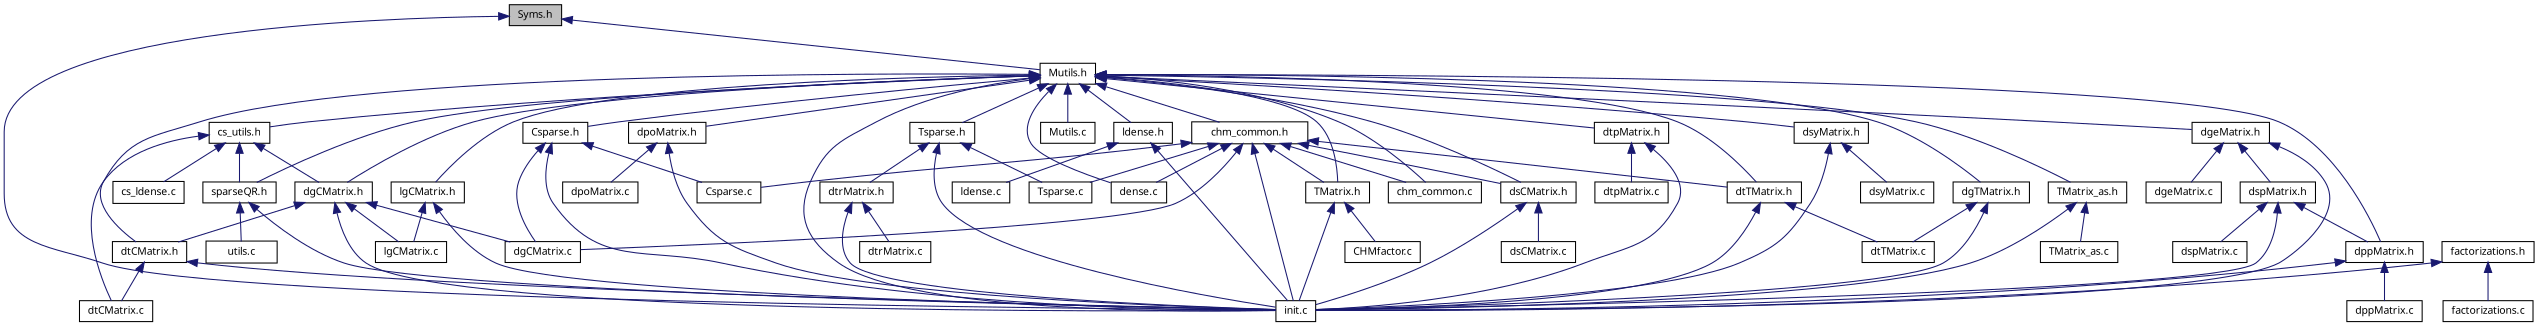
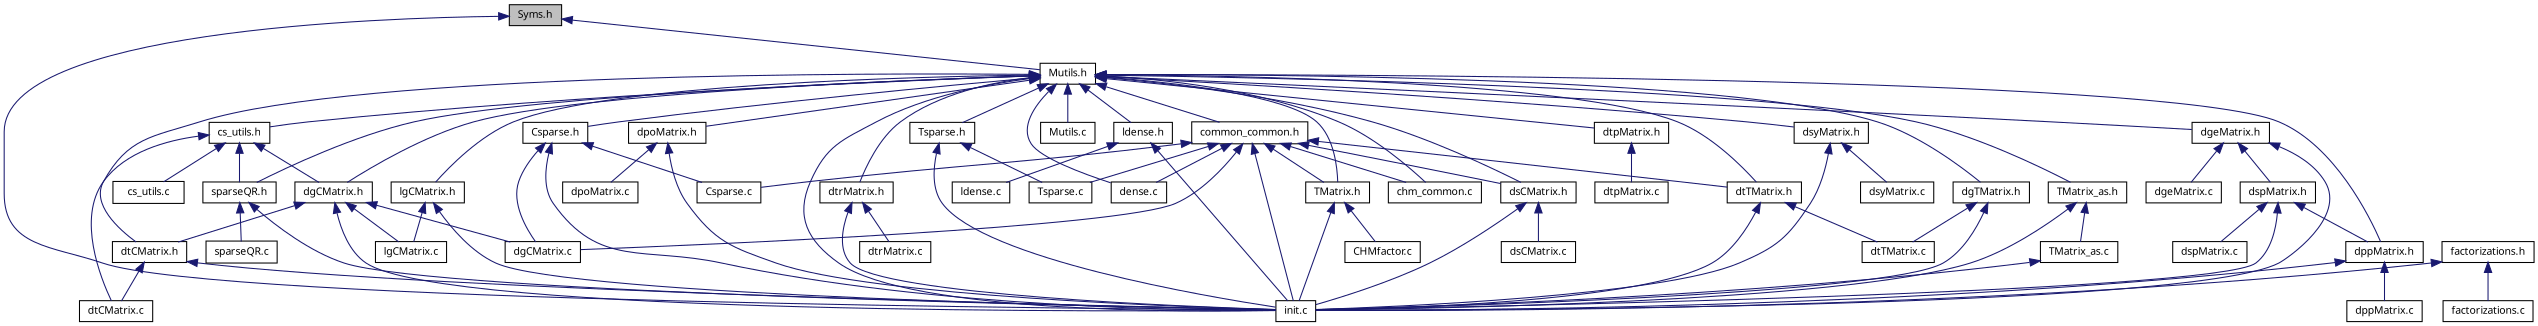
  digraph {
    node [color=black fillcolor=white fontname="FreeSans.ttf" fontsize=10 shape=record style=filled]
    edge [color=midnightblue dir=back fontname="FreeSans.ttf" fontsize=10 labelfontname="FreeSans.ttf" labelfontsize=10 style=solid]
    n1 [fillcolor=grey75 fontcolor=black height=0.2 label="Syms.h" width=0.4]
    n2 [height=0.2 label="Mutils.h" width=0.4]
    n3 [height=0.2 label="init.c" width=0.4]
-   n4 [height=0.2 label="chm_common.h" width=0.4]
+   n4 [height=0.2 label="common_common.h" width=0.4]
    n5 [height=0.2 label="chm_common.c" width=0.4]
    n6 [height=0.2 label="TMatrix.h" width=0.4]
    n7 [height=0.2 label="dense.c" width=0.4]
    n8 [height=0.2 label="dsCMatrix.h" width=0.4]
    n9 [height=0.2 label="dtTMatrix.h" width=0.4]
    n10 [height=0.2 label="cs_utils.h" width=0.4]
    n11 [height=0.2 label="dgCMatrix.h" width=0.4]
    n12 [height=0.2 label="dtCMatrix.h" width=0.4]
    n13 [height=0.2 label="sparseQR.h" width=0.4]
    n14 [height=0.2 label="Csparse.h" width=0.4]
    n15 [height=0.2 label="dgeMatrix.h" width=0.4]
    n16 [height=0.2 label="dppMatrix.h" width=0.4]
    n17 [height=0.2 label="dgTMatrix.h" width=0.4]
    n18 [height=0.2 label="Tsparse.h" width=0.4]
    n19 [height=0.2 label="dpoMatrix.h" width=0.4]
    n20 [height=0.2 label="dsyMatrix.h" width=0.4]
    n21 [height=0.2 label="dtpMatrix.h" width=0.4]
    n22 [height=0.2 label="dtrMatrix.h" width=0.4]
    n23 [height=0.2 label="TMatrix_as.h" width=0.4]
    n24 [height=0.2 label="ldense.h" width=0.4]
    n25 [height=0.2 label="lgCMatrix.h" width=0.4]
    n26 [height=0.2 label="Mutils.c" width=0.4]
    n27 [height=0.2 label="Csparse.c" width=0.4]
    n28 [height=0.2 label="dgCMatrix.c" width=0.4]
    n29 [height=0.2 label="Tsparse.c" width=0.4]
    n30 [height=0.2 label="CHMfactor.c" width=0.4]
    n31 [height=0.2 label="dsCMatrix.c" width=0.4]
    n32 [height=0.2 label="dtTMatrix.c" width=0.4]
-   n33 [height=0.2 label="cs_ldense.c" width=0.4]
+   n33 [height=0.2 label="cs_utils.c" width=0.4]
    n34 [height=0.2 label="dtCMatrix.c" width=0.4]
    n35 [height=0.2 label="lgCMatrix.c" width=0.4]
-   n36 [height=0.2 label="utils.c" width=0.4]
+   n36 [height=0.2 label="sparseQR.c" width=0.4]
    n37 [height=0.2 label="dgeMatrix.c" width=0.4]
    n38 [height=0.2 label="dspMatrix.h" width=0.4]
    n39 [height=0.2 label="dppMatrix.c" width=0.4]
    n40 [height=0.2 label="dpoMatrix.c" width=0.4]
    n41 [height=0.2 label="dsyMatrix.c" width=0.4]
    n42 [height=0.2 label="dtpMatrix.c" width=0.4]
    n43 [height=0.2 label="dtrMatrix.c" width=0.4]
    n44 [height=0.2 label="factorizations.h" width=0.4]
    n45 [height=0.2 label="factorizations.c" width=0.4]
    n46 [height=0.2 label="TMatrix_as.c" width=0.4]
    n47 [height=0.2 label="ldense.c" width=0.4]
    n48 [height=0.2 label="dspMatrix.c" width=0.4]
    n1 -> n2
    n1 -> n3
    n2 -> n3
    n2 -> n4
    n2 -> n5
    n2 -> n6
    n2 -> n7
    n2 -> n8
    n2 -> n9
    n2 -> n10
    n2 -> n11
    n2 -> n12
    n2 -> n13
    n2 -> n14
    n2 -> n15
    n2 -> n16
    n2 -> n17
    n2 -> n18
    n2 -> n19
    n2 -> n20
    n2 -> n21
-   n18 -> n22
+   n2 -> n22
    n2 -> n23
    n2 -> n24
    n2 -> n25
    n2 -> n26
    n4 -> n3
    n4 -> n5
    n4 -> n6
    n4 -> n7
    n4 -> n8
    n4 -> n9
    n4 -> n27
    n4 -> n28
    n4 -> n29
    n6 -> n3
    n6 -> n30
    n8 -> n3
    n8 -> n31
    n9 -> n3
    n9 -> n32
    n10 -> n11
    n10 -> n13
    n10 -> n33
    n10 -> n34
    n11 -> n3
    n11 -> n12
    n11 -> n28
    n11 -> n35
    n12 -> n3
    n12 -> n34
    n13 -> n3
    n13 -> n36
    n14 -> n3
    n14 -> n27
    n14 -> n28
    n15 -> n3
    n15 -> n37
    n15 -> n38
    n16 -> n3
    n16 -> n39
    n17 -> n3
    n17 -> n32
    n18 -> n3
    n18 -> n29
    n19 -> n3
    n19 -> n40
    n20 -> n3
    n20 -> n41
-   n21 -> n3
+   n46 -> n3
    n21 -> n42
    n22 -> n3
    n22 -> n43
    n23 -> n3
    n23 -> n46
    n24 -> n3
    n24 -> n47
    n25 -> n3
    n25 -> n35
    n38 -> n3
    n38 -> n16
    n38 -> n48
    n44 -> n3
    n44 -> n45
  }
